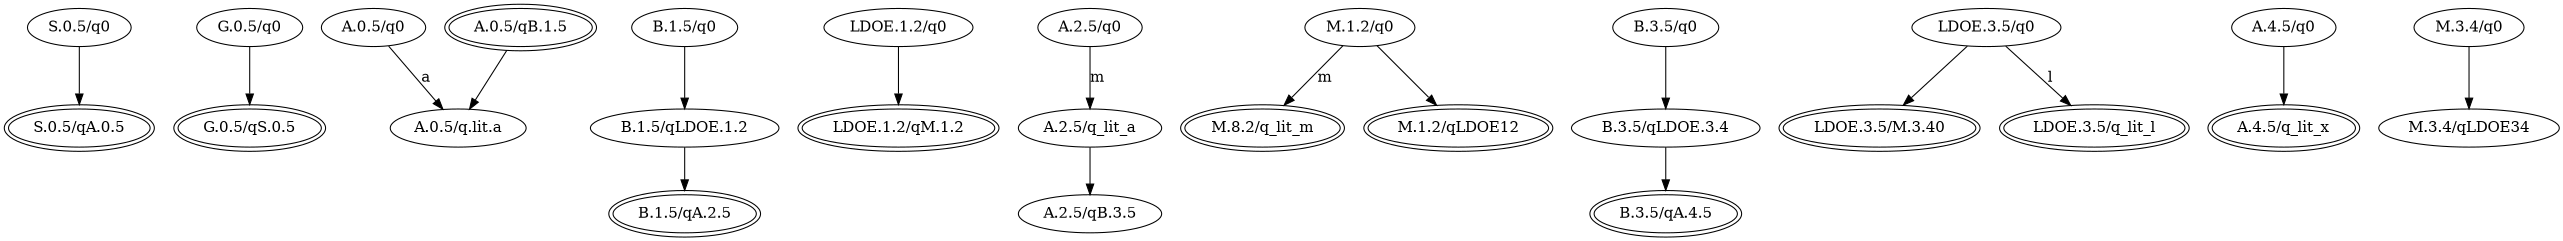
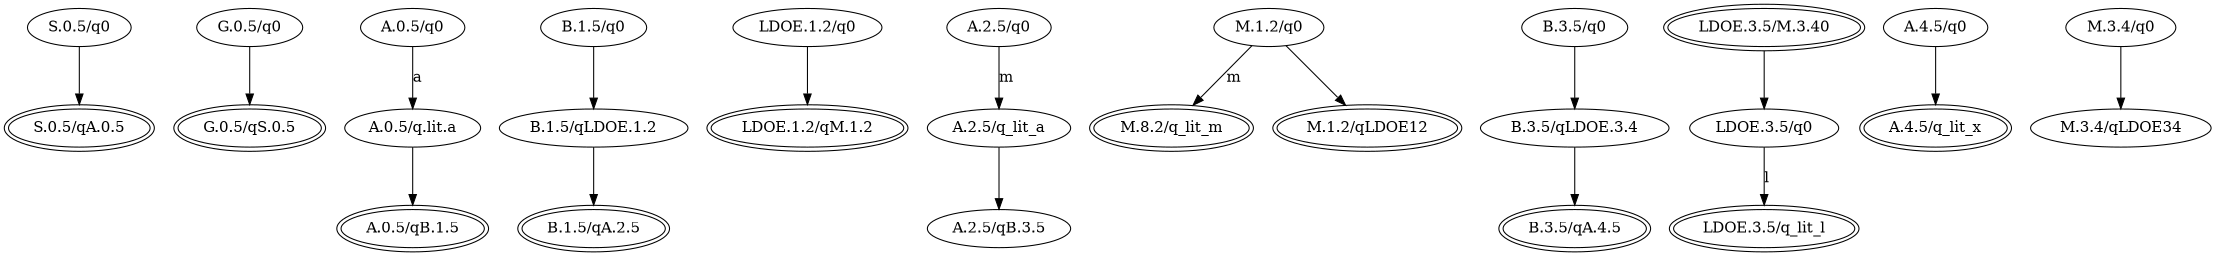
  digraph {
    rankdir=TB
    n1 [label="S.0.5/q0"]
    n2 [label="S.0.5/qA.0.5" peripheries=2]
    n3 [label="G.0.5/q0"]
    n4 [label="G.0.5/qS.0.5" peripheries=2]
    n5 [label="A.0.5/q0"]
    n6 [label="A.0.5/q.lit.a"]
    n7 [label="A.0.5/qB.1.5" peripheries=2]
    n8 [label="B.1.5/q0"]
    n9 [label="B.1.5/qLDOE.1.2"]
    n10 [label="B.1.5/qA.2.5" peripheries=2]
    n11 [label="LDOE.1.2/q0"]
    n12 [label="LDOE.1.2/qM.1.2" peripheries=2]
    n13 [label="A.2.5/q0"]
    n14 [label="A.2.5/q_lit_a"]
    n15 [label="A.2.5/qB.3.5"]
    n16 [label="M.1.2/q0"]
    n17 [label="M.8.2/q_lit_m" peripheries=2]
    n18 [label="M.1.2/qLDOE12" peripheries=2]
    n19 [label="B.3.5/q0"]
    n20 [label="B.3.5/qLDOE.3.4"]
    n21 [label="B.3.5/qA.4.5" peripheries=2]
    n22 [label="LDOE.3.5/q0"]
    n23 [label="LDOE.3.5/M.3.40" peripheries=2]
    n24 [label="LDOE.3.5/q_lit_l" peripheries=2]
    n25 [label="A.4.5/q0"]
    n26 [label="A.4.5/q_lit_x" peripheries=2]
    n27 [label="M.3.4/q0"]
    n28 [label="M.3.4/qLDOE34"]
    subgraph sub_1 {
      n1
      n2
    }
    subgraph sub_2 {
      n3
      n4
    }
    subgraph sub_3 {
      n5
      n6
      n7
    }
    subgraph sub_4 {
      n8
      n9
      n10
    }
    subgraph sub_5 {
      n11
      n12
    }
    subgraph sub_6 {
      n13
      n14
      n15
    }
    subgraph sub_7 {
      n16
      n17
      n18
    }
    subgraph sub_8 {
      n19
      n20
      n21
    }
    subgraph sub_9 {
      n22
      n23
      n24
    }
    subgraph sub_10 {
      n25
      n26
    }
    subgraph sub_11 {
      n27
      n28
    }
    n1 -> n2
    n3 -> n4
    n5 -> n6 [label=a]
-   n7 -> n6
+   n6 -> n7
    n8 -> n9
    n9 -> n10
    n11 -> n12
    n13 -> n14 [label=m]
    n14 -> n15
    n16 -> n17 [label=m]
    n16 -> n18
    n19 -> n20
    n20 -> n21
-   n22 -> n23
+   n23 -> n22
    n22 -> n24 [label=l]
    n25 -> n26
    n27 -> n28
  }
